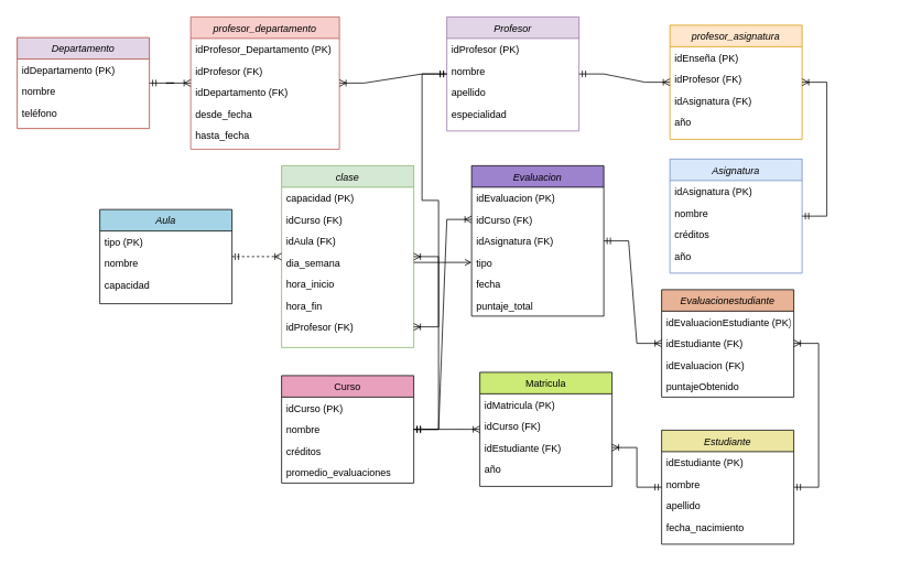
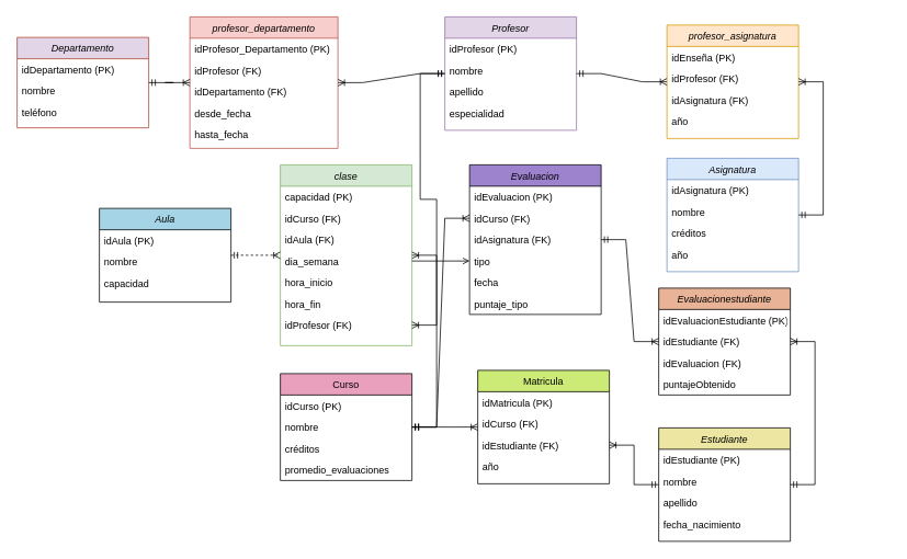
  <mxCell id="0" />
  <mxCell id="1" parent="0" />
  <mxCell id="2" value="Estudiante" style="swimlane;fontStyle=2;align=center;verticalAlign=top;childLayout=stackLayout;horizontal=1;startSize=26;horizontalStack=0;resizeParent=1;resizeLast=0;collapsible=1;marginBottom=0;rounded=0;shadow=0;strokeWidth=1;fillColor=#ece6a2;" parent="1" vertex="1"><mxGeometry x="800" y="520" width="160" height="138" as="geometry"><mxRectangle x="230" y="140" width="160" height="26" as="alternateBounds" /></mxGeometry></mxCell>
  <mxCell id="3" value="idEstudiante (PK)" style="text;align=left;verticalAlign=top;spacingLeft=4;spacingRight=4;overflow=hidden;rotatable=0;points=[[0,0.5],[1,0.5]];portConstraint=eastwest;" parent="2" vertex="1"><mxGeometry y="26" width="160" height="26" as="geometry" /></mxCell>
  <mxCell id="4" value="nombre" style="text;align=left;verticalAlign=top;spacingLeft=4;spacingRight=4;overflow=hidden;rotatable=0;points=[[0,0.5],[1,0.5]];portConstraint=eastwest;rounded=0;shadow=0;html=0;" parent="2" vertex="1"><mxGeometry y="52" width="160" height="26" as="geometry" /></mxCell>
  <mxCell id="5" value="apellido" style="text;align=left;verticalAlign=top;spacingLeft=4;spacingRight=4;overflow=hidden;rotatable=0;points=[[0,0.5],[1,0.5]];portConstraint=eastwest;rounded=0;shadow=0;html=0;" parent="2" vertex="1"><mxGeometry y="78" width="160" height="26" as="geometry" /></mxCell>
  <mxCell id="6" value="fecha_nacimiento" style="text;align=left;verticalAlign=top;spacingLeft=4;spacingRight=4;overflow=hidden;rotatable=0;points=[[0,0.5],[1,0.5]];portConstraint=eastwest;" parent="2" vertex="1"><mxGeometry y="104" width="160" height="26" as="geometry" /></mxCell>
  <mxCell id="7" value="Matricula" style="swimlane;fontStyle=0;align=center;verticalAlign=top;childLayout=stackLayout;horizontal=1;startSize=26;horizontalStack=0;resizeParent=1;resizeLast=0;collapsible=1;marginBottom=0;rounded=0;shadow=0;strokeWidth=1;fillColor=#cbea76;" parent="1" vertex="1"><mxGeometry x="580" y="450" width="160" height="138" as="geometry"><mxRectangle x="130" y="380" width="160" height="26" as="alternateBounds" /></mxGeometry></mxCell>
  <mxCell id="8" value="idMatricula (PK)" style="text;align=left;verticalAlign=top;spacingLeft=4;spacingRight=4;overflow=hidden;rotatable=0;points=[[0,0.5],[1,0.5]];portConstraint=eastwest;" parent="7" vertex="1"><mxGeometry y="26" width="160" height="26" as="geometry" /></mxCell>
  <mxCell id="9" value="idCurso (FK)" style="text;align=left;verticalAlign=top;spacingLeft=4;spacingRight=4;overflow=hidden;rotatable=0;points=[[0,0.5],[1,0.5]];portConstraint=eastwest;rounded=0;shadow=0;html=0;" parent="7" vertex="1"><mxGeometry y="52" width="160" height="26" as="geometry" /></mxCell>
  <mxCell id="10" value="idEstudiante (FK)" style="text;align=left;verticalAlign=top;spacingLeft=4;spacingRight=4;overflow=hidden;rotatable=0;points=[[0,0.5],[1,0.5]];portConstraint=eastwest;fontStyle=0" parent="7" vertex="1"><mxGeometry y="78" width="160" height="26" as="geometry" /></mxCell>
  <mxCell id="11" value="año" style="text;align=left;verticalAlign=top;spacingLeft=4;spacingRight=4;overflow=hidden;rotatable=0;points=[[0,0.5],[1,0.5]];portConstraint=eastwest;" parent="7" vertex="1"><mxGeometry y="104" width="160" height="26" as="geometry" /></mxCell>
  <mxCell id="12" value="Curso" style="swimlane;fontStyle=0;align=center;verticalAlign=top;childLayout=stackLayout;horizontal=1;startSize=26;horizontalStack=0;resizeParent=1;resizeLast=0;collapsible=1;marginBottom=0;rounded=0;shadow=0;strokeWidth=1;fillColor=#e9a0bd;" parent="1" vertex="1"><mxGeometry x="340" y="454" width="160" height="130" as="geometry"><mxRectangle x="550" y="140" width="160" height="26" as="alternateBounds" /></mxGeometry></mxCell>
  <mxCell id="13" value="idCurso (PK)" style="text;align=left;verticalAlign=top;spacingLeft=4;spacingRight=4;overflow=hidden;rotatable=0;points=[[0,0.5],[1,0.5]];portConstraint=eastwest;" parent="12" vertex="1"><mxGeometry y="26" width="160" height="26" as="geometry" /></mxCell>
  <mxCell id="14" value="nombre" style="text;align=left;verticalAlign=top;spacingLeft=4;spacingRight=4;overflow=hidden;rotatable=0;points=[[0,0.5],[1,0.5]];portConstraint=eastwest;rounded=0;shadow=0;html=0;" parent="12" vertex="1"><mxGeometry y="52" width="160" height="26" as="geometry" /></mxCell>
  <mxCell id="15" value="créditos" style="text;align=left;verticalAlign=top;spacingLeft=4;spacingRight=4;overflow=hidden;rotatable=0;points=[[0,0.5],[1,0.5]];portConstraint=eastwest;rounded=0;shadow=0;html=0;" parent="12" vertex="1"><mxGeometry y="78" width="160" height="26" as="geometry" /></mxCell>
  <mxCell id="16" value="promedio_evaluaciones" style="text;align=left;verticalAlign=top;spacingLeft=4;spacingRight=4;overflow=hidden;rotatable=0;points=[[0,0.5],[1,0.5]];portConstraint=eastwest;" vertex="1" parent="12"><mxGeometry y="104" width="160" height="26" as="geometry" /></mxCell>
  <mxCell id="17" value="profesor_asignatura" style="swimlane;fontStyle=2;align=center;verticalAlign=top;childLayout=stackLayout;horizontal=1;startSize=26;horizontalStack=0;resizeParent=1;resizeLast=0;collapsible=1;marginBottom=0;rounded=0;shadow=0;strokeWidth=1;fillColor=#ffe6cc;strokeColor=#d79b00;" parent="1" vertex="1"><mxGeometry x="810" y="30" width="160" height="138" as="geometry"><mxRectangle x="230" y="140" width="160" height="26" as="alternateBounds" /></mxGeometry></mxCell>
  <mxCell id="18" value="idEnseña (PK)" style="text;align=left;verticalAlign=top;spacingLeft=4;spacingRight=4;overflow=hidden;rotatable=0;points=[[0,0.5],[1,0.5]];portConstraint=eastwest;" parent="17" vertex="1"><mxGeometry y="26" width="160" height="26" as="geometry" /></mxCell>
  <mxCell id="19" value="idProfesor (FK)" style="text;align=left;verticalAlign=top;spacingLeft=4;spacingRight=4;overflow=hidden;rotatable=0;points=[[0,0.5],[1,0.5]];portConstraint=eastwest;rounded=0;shadow=0;html=0;" parent="17" vertex="1"><mxGeometry y="52" width="160" height="26" as="geometry" /></mxCell>
  <mxCell id="20" value="idAsignatura (FK)" style="text;align=left;verticalAlign=top;spacingLeft=4;spacingRight=4;overflow=hidden;rotatable=0;points=[[0,0.5],[1,0.5]];portConstraint=eastwest;rounded=0;shadow=0;html=0;" parent="17" vertex="1"><mxGeometry y="78" width="160" height="26" as="geometry" /></mxCell>
  <mxCell id="21" value="año" style="text;align=left;verticalAlign=top;spacingLeft=4;spacingRight=4;overflow=hidden;rotatable=0;points=[[0,0.5],[1,0.5]];portConstraint=eastwest;" parent="17" vertex="1"><mxGeometry y="104" width="160" height="26" as="geometry" /></mxCell>
  <mxCell id="22" value="Asignatura" style="swimlane;fontStyle=2;align=center;verticalAlign=top;childLayout=stackLayout;horizontal=1;startSize=26;horizontalStack=0;resizeParent=1;resizeLast=0;collapsible=1;marginBottom=0;rounded=0;shadow=0;strokeWidth=1;fillColor=#dae8fc;strokeColor=#6c8ebf;" parent="1" vertex="1"><mxGeometry x="810" y="192" width="160" height="138" as="geometry"><mxRectangle x="230" y="140" width="160" height="26" as="alternateBounds" /></mxGeometry></mxCell>
  <mxCell id="23" value="idAsignatura (PK)" style="text;align=left;verticalAlign=top;spacingLeft=4;spacingRight=4;overflow=hidden;rotatable=0;points=[[0,0.5],[1,0.5]];portConstraint=eastwest;" parent="22" vertex="1"><mxGeometry y="26" width="160" height="26" as="geometry" /></mxCell>
  <mxCell id="24" value="nombre" style="text;align=left;verticalAlign=top;spacingLeft=4;spacingRight=4;overflow=hidden;rotatable=0;points=[[0,0.5],[1,0.5]];portConstraint=eastwest;rounded=0;shadow=0;html=0;" parent="22" vertex="1"><mxGeometry y="52" width="160" height="26" as="geometry" /></mxCell>
  <mxCell id="25" value="créditos" style="text;align=left;verticalAlign=top;spacingLeft=4;spacingRight=4;overflow=hidden;rotatable=0;points=[[0,0.5],[1,0.5]];portConstraint=eastwest;rounded=0;shadow=0;html=0;" parent="22" vertex="1"><mxGeometry y="78" width="160" height="26" as="geometry" /></mxCell>
  <mxCell id="26" value="año" style="text;align=left;verticalAlign=top;spacingLeft=4;spacingRight=4;overflow=hidden;rotatable=0;points=[[0,0.5],[1,0.5]];portConstraint=eastwest;" parent="22" vertex="1"><mxGeometry y="104" width="160" height="26" as="geometry" /></mxCell>
  <mxCell id="27" value="Departamento" style="swimlane;fontStyle=2;align=center;verticalAlign=top;childLayout=stackLayout;horizontal=1;startSize=26;horizontalStack=0;resizeParent=1;resizeLast=0;collapsible=1;marginBottom=0;rounded=0;shadow=0;strokeWidth=1;fillColor=#E1D5E7;strokeColor=#ae4132;" parent="1" vertex="1"><mxGeometry x="20" y="45" width="160" height="110" as="geometry"><mxRectangle x="230" y="140" width="160" height="26" as="alternateBounds" /></mxGeometry></mxCell>
  <mxCell id="28" value="idDepartamento (PK)" style="text;align=left;verticalAlign=top;spacingLeft=4;spacingRight=4;overflow=hidden;rotatable=0;points=[[0,0.5],[1,0.5]];portConstraint=eastwest;" parent="27" vertex="1"><mxGeometry y="26" width="160" height="26" as="geometry" /></mxCell>
  <mxCell id="29" value="nombre" style="text;align=left;verticalAlign=top;spacingLeft=4;spacingRight=4;overflow=hidden;rotatable=0;points=[[0,0.5],[1,0.5]];portConstraint=eastwest;rounded=0;shadow=0;html=0;" parent="27" vertex="1"><mxGeometry y="52" width="160" height="26" as="geometry" /></mxCell>
  <mxCell id="30" value="teléfono" style="text;align=left;verticalAlign=top;spacingLeft=4;spacingRight=4;overflow=hidden;rotatable=0;points=[[0,0.5],[1,0.5]];portConstraint=eastwest;rounded=0;shadow=0;html=0;" parent="27" vertex="1"><mxGeometry y="78" width="160" height="26" as="geometry" /></mxCell>
  <mxCell id="31" value="profesor_departamento" style="swimlane;fontStyle=2;align=center;verticalAlign=top;childLayout=stackLayout;horizontal=1;startSize=26;horizontalStack=0;resizeParent=1;resizeLast=0;collapsible=1;marginBottom=0;rounded=0;shadow=0;strokeWidth=1;fillColor=#f8cecc;strokeColor=#b85450;" parent="1" vertex="1"><mxGeometry x="230" y="20" width="180" height="160" as="geometry"><mxRectangle x="230" y="140" width="160" height="26" as="alternateBounds" /></mxGeometry></mxCell>
  <mxCell id="32" value="idProfesor_Departamento (PK)" style="text;align=left;verticalAlign=top;spacingLeft=4;spacingRight=4;overflow=hidden;rotatable=0;points=[[0,0.5],[1,0.5]];portConstraint=eastwest;" parent="31" vertex="1"><mxGeometry y="26" width="180" height="26" as="geometry" /></mxCell>
  <mxCell id="33" value="idProfesor (FK)" style="text;align=left;verticalAlign=top;spacingLeft=4;spacingRight=4;overflow=hidden;rotatable=0;points=[[0,0.5],[1,0.5]];portConstraint=eastwest;rounded=0;shadow=0;html=0;" parent="31" vertex="1"><mxGeometry y="52" width="180" height="26" as="geometry" /></mxCell>
  <mxCell id="34" value="idDepartamento (FK)" style="text;align=left;verticalAlign=top;spacingLeft=4;spacingRight=4;overflow=hidden;rotatable=0;points=[[0,0.5],[1,0.5]];portConstraint=eastwest;rounded=0;shadow=0;html=0;" parent="31" vertex="1"><mxGeometry y="78" width="180" height="26" as="geometry" /></mxCell>
  <mxCell id="35" value="desde_fecha" style="text;align=left;verticalAlign=top;spacingLeft=4;spacingRight=4;overflow=hidden;rotatable=0;points=[[0,0.5],[1,0.5]];portConstraint=eastwest;" parent="31" vertex="1"><mxGeometry y="104" width="180" height="26" as="geometry" /></mxCell>
  <mxCell id="36" value="hasta_fecha" style="text;align=left;verticalAlign=top;spacingLeft=4;spacingRight=4;overflow=hidden;rotatable=0;points=[[0,0.5],[1,0.5]];portConstraint=eastwest;" parent="31" vertex="1"><mxGeometry y="130" width="180" height="26" as="geometry" /></mxCell>
  <mxCell id="37" value="Profesor" style="swimlane;fontStyle=2;align=center;verticalAlign=top;childLayout=stackLayout;horizontal=1;startSize=26;horizontalStack=0;resizeParent=1;resizeLast=0;collapsible=1;marginBottom=0;rounded=0;shadow=0;strokeWidth=1;fillColor=#e1d5e7;strokeColor=#9673a6;" parent="1" vertex="1"><mxGeometry x="540" y="20" width="160" height="138" as="geometry"><mxRectangle x="230" y="140" width="160" height="26" as="alternateBounds" /></mxGeometry></mxCell>
  <mxCell id="38" value="idProfesor (PK)" style="text;align=left;verticalAlign=top;spacingLeft=4;spacingRight=4;overflow=hidden;rotatable=0;points=[[0,0.5],[1,0.5]];portConstraint=eastwest;" parent="37" vertex="1"><mxGeometry y="26" width="160" height="26" as="geometry" /></mxCell>
  <mxCell id="39" value="nombre" style="text;align=left;verticalAlign=top;spacingLeft=4;spacingRight=4;overflow=hidden;rotatable=0;points=[[0,0.5],[1,0.5]];portConstraint=eastwest;rounded=0;shadow=0;html=0;" parent="37" vertex="1"><mxGeometry y="52" width="160" height="26" as="geometry" /></mxCell>
  <mxCell id="40" value="apellido" style="text;align=left;verticalAlign=top;spacingLeft=4;spacingRight=4;overflow=hidden;rotatable=0;points=[[0,0.5],[1,0.5]];portConstraint=eastwest;rounded=0;shadow=0;html=0;" parent="37" vertex="1"><mxGeometry y="78" width="160" height="26" as="geometry" /></mxCell>
  <mxCell id="41" value="especialidad" style="text;align=left;verticalAlign=top;spacingLeft=4;spacingRight=4;overflow=hidden;rotatable=0;points=[[0,0.5],[1,0.5]];portConstraint=eastwest;" parent="37" vertex="1"><mxGeometry y="104" width="160" height="26" as="geometry" /></mxCell>
  <mxCell id="42" value="Aula" style="swimlane;fontStyle=2;align=center;verticalAlign=top;childLayout=stackLayout;horizontal=1;startSize=26;horizontalStack=0;resizeParent=1;resizeLast=0;collapsible=1;marginBottom=0;rounded=0;shadow=0;strokeWidth=1;fillColor=#a4d4e5;" parent="1" vertex="1"><mxGeometry x="120" y="253" width="160" height="114" as="geometry"><mxRectangle x="230" y="140" width="160" height="26" as="alternateBounds" /></mxGeometry></mxCell>
- <mxCell id="43" value="tipo (PK)" style="text;align=left;verticalAlign=top;spacingLeft=4;spacingRight=4;overflow=hidden;rotatable=0;points=[[0,0.5],[1,0.5]];portConstraint=eastwest;" parent="42" vertex="1"><mxGeometry y="26" width="160" height="26" as="geometry" /></mxCell>
+ <mxCell id="43" value="idAula (PK)" style="text;align=left;verticalAlign=top;spacingLeft=4;spacingRight=4;overflow=hidden;rotatable=0;points=[[0,0.5],[1,0.5]];portConstraint=eastwest;" parent="42" vertex="1"><mxGeometry y="26" width="160" height="26" as="geometry" /></mxCell>
  <mxCell id="44" value="nombre" style="text;align=left;verticalAlign=top;spacingLeft=4;spacingRight=4;overflow=hidden;rotatable=0;points=[[0,0.5],[1,0.5]];portConstraint=eastwest;rounded=0;shadow=0;html=0;" parent="42" vertex="1"><mxGeometry y="52" width="160" height="26" as="geometry" /></mxCell>
  <mxCell id="45" value="capacidad" style="text;align=left;verticalAlign=top;spacingLeft=4;spacingRight=4;overflow=hidden;rotatable=0;points=[[0,0.5],[1,0.5]];portConstraint=eastwest;rounded=0;shadow=0;html=0;" parent="42" vertex="1"><mxGeometry y="78" width="160" height="26" as="geometry" /></mxCell>
  <mxCell id="46" value="" style="edgeStyle=entityRelationEdgeStyle;fontSize=12;html=1;endArrow=ERoneToMany;startArrow=ERmandOne;rounded=0;" edge="1" parent="1" source="2" target="10"><mxGeometry width="100" height="100" relative="1" as="geometry"><mxPoint x="500" y="240" as="sourcePoint" /><mxPoint x="650" y="330" as="targetPoint" /></mxGeometry></mxCell>
  <mxCell id="47" value="" style="edgeStyle=entityRelationEdgeStyle;fontSize=12;html=1;endArrow=ERoneToMany;startArrow=ERmandOne;rounded=0;" edge="1" parent="1" source="12" target="7"><mxGeometry width="100" height="100" relative="1" as="geometry"><mxPoint x="480" y="610" as="sourcePoint" /><mxPoint x="500" y="710" as="targetPoint" /><Array as="points"><mxPoint x="510" y="590" /></Array></mxGeometry></mxCell>
  <mxCell id="48" value="Evaluacion" style="swimlane;fontStyle=2;align=center;verticalAlign=top;childLayout=stackLayout;horizontal=1;startSize=26;horizontalStack=0;resizeParent=1;resizeLast=0;collapsible=1;marginBottom=0;rounded=0;shadow=0;strokeWidth=1;fillColor=#9d82ce;" vertex="1" parent="1"><mxGeometry x="570" y="200" width="160" height="182" as="geometry"><mxRectangle x="230" y="140" width="160" height="26" as="alternateBounds" /></mxGeometry></mxCell>
  <mxCell id="49" value="idEvaluacion (PK)" style="text;align=left;verticalAlign=top;spacingLeft=4;spacingRight=4;overflow=hidden;rotatable=0;points=[[0,0.5],[1,0.5]];portConstraint=eastwest;" vertex="1" parent="48"><mxGeometry y="26" width="160" height="26" as="geometry" /></mxCell>
  <mxCell id="50" value="idCurso (FK)" style="text;align=left;verticalAlign=top;spacingLeft=4;spacingRight=4;overflow=hidden;rotatable=0;points=[[0,0.5],[1,0.5]];portConstraint=eastwest;rounded=0;shadow=0;html=0;" vertex="1" parent="48"><mxGeometry y="52" width="160" height="26" as="geometry" /></mxCell>
  <mxCell id="51" value="idAsignatura (FK)" style="text;align=left;verticalAlign=top;spacingLeft=4;spacingRight=4;overflow=hidden;rotatable=0;points=[[0,0.5],[1,0.5]];portConstraint=eastwest;rounded=0;shadow=0;html=0;" vertex="1" parent="48"><mxGeometry y="78" width="160" height="26" as="geometry" /></mxCell>
  <mxCell id="52" value="tipo" style="text;align=left;verticalAlign=top;spacingLeft=4;spacingRight=4;overflow=hidden;rotatable=0;points=[[0,0.5],[1,0.5]];portConstraint=eastwest;" vertex="1" parent="48"><mxGeometry y="104" width="160" height="26" as="geometry" /></mxCell>
  <mxCell id="53" value="fecha" style="text;align=left;verticalAlign=top;spacingLeft=4;spacingRight=4;overflow=hidden;rotatable=0;points=[[0,0.5],[1,0.5]];portConstraint=eastwest;" vertex="1" parent="48"><mxGeometry y="130" width="160" height="26" as="geometry" /></mxCell>
- <mxCell id="54" value="puntaje_total" style="text;align=left;verticalAlign=top;spacingLeft=4;spacingRight=4;overflow=hidden;rotatable=0;points=[[0,0.5],[1,0.5]];portConstraint=eastwest;" vertex="1" parent="48"><mxGeometry y="156" width="160" height="26" as="geometry" /></mxCell>
+ <mxCell id="54" value="puntaje_tipo" style="text;align=left;verticalAlign=top;spacingLeft=4;spacingRight=4;overflow=hidden;rotatable=0;points=[[0,0.5],[1,0.5]];portConstraint=eastwest;" vertex="1" parent="48"><mxGeometry y="156" width="160" height="26" as="geometry" /></mxCell>
  <mxCell id="55" value="Evaluacionestudiante" style="swimlane;fontStyle=2;align=center;verticalAlign=top;childLayout=stackLayout;horizontal=1;startSize=26;horizontalStack=0;resizeParent=1;resizeLast=0;collapsible=1;marginBottom=0;rounded=0;shadow=0;strokeWidth=1;fillColor=#e8b396;" vertex="1" parent="1"><mxGeometry x="800" y="350" width="160" height="130" as="geometry"><mxRectangle x="230" y="140" width="160" height="26" as="alternateBounds" /></mxGeometry></mxCell>
  <mxCell id="56" value="idEvaluacionEstudiante (PK)" style="text;align=left;verticalAlign=top;spacingLeft=4;spacingRight=4;overflow=hidden;rotatable=0;points=[[0,0.5],[1,0.5]];portConstraint=eastwest;" vertex="1" parent="55"><mxGeometry y="26" width="160" height="26" as="geometry" /></mxCell>
  <mxCell id="57" value="idEstudiante (FK)" style="text;align=left;verticalAlign=top;spacingLeft=4;spacingRight=4;overflow=hidden;rotatable=0;points=[[0,0.5],[1,0.5]];portConstraint=eastwest;rounded=0;shadow=0;html=0;" vertex="1" parent="55"><mxGeometry y="52" width="160" height="26" as="geometry" /></mxCell>
  <mxCell id="58" value="idEvaluacion (FK)" style="text;align=left;verticalAlign=top;spacingLeft=4;spacingRight=4;overflow=hidden;rotatable=0;points=[[0,0.5],[1,0.5]];portConstraint=eastwest;rounded=0;shadow=0;html=0;" vertex="1" parent="55"><mxGeometry y="78" width="160" height="26" as="geometry" /></mxCell>
  <mxCell id="59" value="puntajeObtenido" style="text;align=left;verticalAlign=top;spacingLeft=4;spacingRight=4;overflow=hidden;rotatable=0;points=[[0,0.5],[1,0.5]];portConstraint=eastwest;" vertex="1" parent="55"><mxGeometry y="104" width="160" height="26" as="geometry" /></mxCell>
  <mxCell id="60" value="clase" style="swimlane;fontStyle=2;align=center;verticalAlign=top;childLayout=stackLayout;horizontal=1;startSize=26;horizontalStack=0;resizeParent=1;resizeLast=0;collapsible=1;marginBottom=0;rounded=0;shadow=0;strokeWidth=1;fillColor=#d5e8d4;strokeColor=#82b366;" vertex="1" parent="1"><mxGeometry x="340" y="200" width="160" height="220" as="geometry"><mxRectangle x="230" y="140" width="160" height="26" as="alternateBounds" /></mxGeometry></mxCell>
  <mxCell id="61" value="capacidad (PK)" style="text;align=left;verticalAlign=top;spacingLeft=4;spacingRight=4;overflow=hidden;rotatable=0;points=[[0,0.5],[1,0.5]];portConstraint=eastwest;" vertex="1" parent="60"><mxGeometry y="26" width="160" height="26" as="geometry" /></mxCell>
  <mxCell id="62" value="idCurso (FK)" style="text;align=left;verticalAlign=top;spacingLeft=4;spacingRight=4;overflow=hidden;rotatable=0;points=[[0,0.5],[1,0.5]];portConstraint=eastwest;rounded=0;shadow=0;html=0;" vertex="1" parent="60"><mxGeometry y="52" width="160" height="26" as="geometry" /></mxCell>
  <mxCell id="63" value="idAula (FK)" style="text;align=left;verticalAlign=top;spacingLeft=4;spacingRight=4;overflow=hidden;rotatable=0;points=[[0,0.5],[1,0.5]];portConstraint=eastwest;rounded=0;shadow=0;html=0;" vertex="1" parent="60"><mxGeometry y="78" width="160" height="26" as="geometry" /></mxCell>
  <mxCell id="64" value="dia_semana" style="text;align=left;verticalAlign=top;spacingLeft=4;spacingRight=4;overflow=hidden;rotatable=0;points=[[0,0.5],[1,0.5]];portConstraint=eastwest;" vertex="1" parent="60"><mxGeometry y="104" width="160" height="26" as="geometry" /></mxCell>
  <mxCell id="65" value="hora_inicio" style="text;align=left;verticalAlign=top;spacingLeft=4;spacingRight=4;overflow=hidden;rotatable=0;points=[[0,0.5],[1,0.5]];portConstraint=eastwest;" vertex="1" parent="60"><mxGeometry y="130" width="160" height="26" as="geometry" /></mxCell>
  <mxCell id="66" value="hora_fin" style="text;align=left;verticalAlign=top;spacingLeft=4;spacingRight=4;overflow=hidden;rotatable=0;points=[[0,0.5],[1,0.5]];portConstraint=eastwest;" vertex="1" parent="60"><mxGeometry y="156" width="160" height="26" as="geometry" /></mxCell>
  <mxCell id="67" value="idProfesor (FK)" style="text;align=left;verticalAlign=top;spacingLeft=4;spacingRight=4;overflow=hidden;rotatable=0;points=[[0,0.5],[1,0.5]];portConstraint=eastwest;" vertex="1" parent="60"><mxGeometry y="182" width="160" height="26" as="geometry" /></mxCell>
  <mxCell id="68" value="" style="edgeStyle=entityRelationEdgeStyle;fontSize=12;html=1;endArrow=ERoneToMany;startArrow=ERmandOne;rounded=0;" edge="1" parent="1" source="2" target="55"><mxGeometry width="100" height="100" relative="1" as="geometry"><mxPoint x="950" y="360" as="sourcePoint" /><mxPoint x="890" y="360" as="targetPoint" /><Array as="points"><mxPoint x="1080" y="31" /><mxPoint x="840" y="600" /></Array></mxGeometry></mxCell>
  <mxCell id="69" value="" style="edgeStyle=entityRelationEdgeStyle;fontSize=12;html=1;endArrow=ERoneToMany;startArrow=ERmandOne;rounded=0;" edge="1" parent="1" source="48" target="55"><mxGeometry width="100" height="100" relative="1" as="geometry"><mxPoint x="490" y="679" as="sourcePoint" /><mxPoint x="550" y="679" as="targetPoint" /><Array as="points"><mxPoint x="520" y="600" /><mxPoint x="840" y="470" /></Array></mxGeometry></mxCell>
  <mxCell id="70" value="" style="edgeStyle=entityRelationEdgeStyle;fontSize=12;html=1;endArrow=ERoneToMany;startArrow=ERmandOne;rounded=0;" edge="1" parent="1" source="22" target="17"><mxGeometry width="100" height="100" relative="1" as="geometry"><mxPoint x="490" y="679" as="sourcePoint" /><mxPoint x="550" y="679" as="targetPoint" /><Array as="points"><mxPoint x="520" y="600" /></Array></mxGeometry></mxCell>
  <mxCell id="71" value="" style="edgeStyle=entityRelationEdgeStyle;fontSize=12;html=1;endArrow=ERoneToMany;startArrow=ERmandOne;rounded=0;dashed=1;" edge="1" parent="1" source="42" target="60"><mxGeometry width="100" height="100" relative="1" as="geometry"><mxPoint x="490" y="679" as="sourcePoint" /><mxPoint x="550" y="679" as="targetPoint" /><Array as="points"><mxPoint x="520" y="600" /></Array></mxGeometry></mxCell>
  <mxCell id="72" value="" style="edgeStyle=entityRelationEdgeStyle;fontSize=12;html=1;endArrow=ERoneToMany;startArrow=ERmandOne;rounded=0;" edge="1" parent="1" source="12" target="60"><mxGeometry width="100" height="100" relative="1" as="geometry"><mxPoint x="390" y="533" as="sourcePoint" /><mxPoint x="430" y="410" as="targetPoint" /><Array as="points"><mxPoint x="530" y="610" /></Array></mxGeometry></mxCell>
  <mxCell id="73" value="" style="edgeStyle=entityRelationEdgeStyle;fontSize=12;html=1;endArrow=ERoneToMany;startArrow=ERmandOne;rounded=0;" edge="1" parent="1" source="12" target="50"><mxGeometry width="100" height="100" relative="1" as="geometry"><mxPoint x="500" y="590" as="sourcePoint" /><mxPoint x="430" y="410" as="targetPoint" /><Array as="points"><mxPoint x="500" y="600" /><mxPoint x="530" y="610" /></Array></mxGeometry></mxCell>
  <mxCell id="74" value="" style="edgeStyle=entityRelationEdgeStyle;fontSize=12;html=1;endArrow=ERoneToMany;startArrow=ERmandOne;rounded=0;" edge="1" parent="1" source="37" target="17"><mxGeometry width="100" height="100" relative="1" as="geometry"><mxPoint x="350" y="448" as="sourcePoint" /><mxPoint x="410" y="448" as="targetPoint" /><Array as="points"><mxPoint x="530" y="610" /></Array></mxGeometry></mxCell>
  <mxCell id="75" value="" style="edgeStyle=entityRelationEdgeStyle;fontSize=12;html=1;endArrow=ERoneToMany;startArrow=ERmandOne;rounded=0;" edge="1" parent="1" source="37" target="31"><mxGeometry width="100" height="100" relative="1" as="geometry"><mxPoint x="350" y="448" as="sourcePoint" /><mxPoint x="410" y="448" as="targetPoint" /><Array as="points"><mxPoint x="530" y="610" /></Array></mxGeometry></mxCell>
  <mxCell id="76" value="" style="edgeStyle=entityRelationEdgeStyle;fontSize=12;html=1;endArrow=ERoneToMany;startArrow=ERmandOne;rounded=0;" edge="1" parent="1" source="27" target="31"><mxGeometry width="100" height="100" relative="1" as="geometry"><mxPoint x="350" y="448" as="sourcePoint" /><mxPoint x="410" y="448" as="targetPoint" /><Array as="points"><mxPoint x="530" y="610" /></Array></mxGeometry></mxCell>
  <mxCell id="77" value="" style="edgeStyle=entityRelationEdgeStyle;fontSize=12;html=1;endArrow=ERoneToMany;startArrow=ERmandOne;rounded=0;" edge="1" parent="1" source="37" target="67"><mxGeometry width="100" height="100" relative="1" as="geometry"><mxPoint x="350" y="448" as="sourcePoint" /><mxPoint x="410" y="448" as="targetPoint" /><Array as="points"><mxPoint x="530" y="610" /></Array></mxGeometry></mxCell>
  <mxCell id="78" value="" style="edgeStyle=orthogonalEdgeStyle;rounded=0;orthogonalLoop=1;jettySize=auto;html=1;endArrow=open;" edge="1" parent="1" source="64" target="52"><mxGeometry relative="1" as="geometry" /></mxCell>
